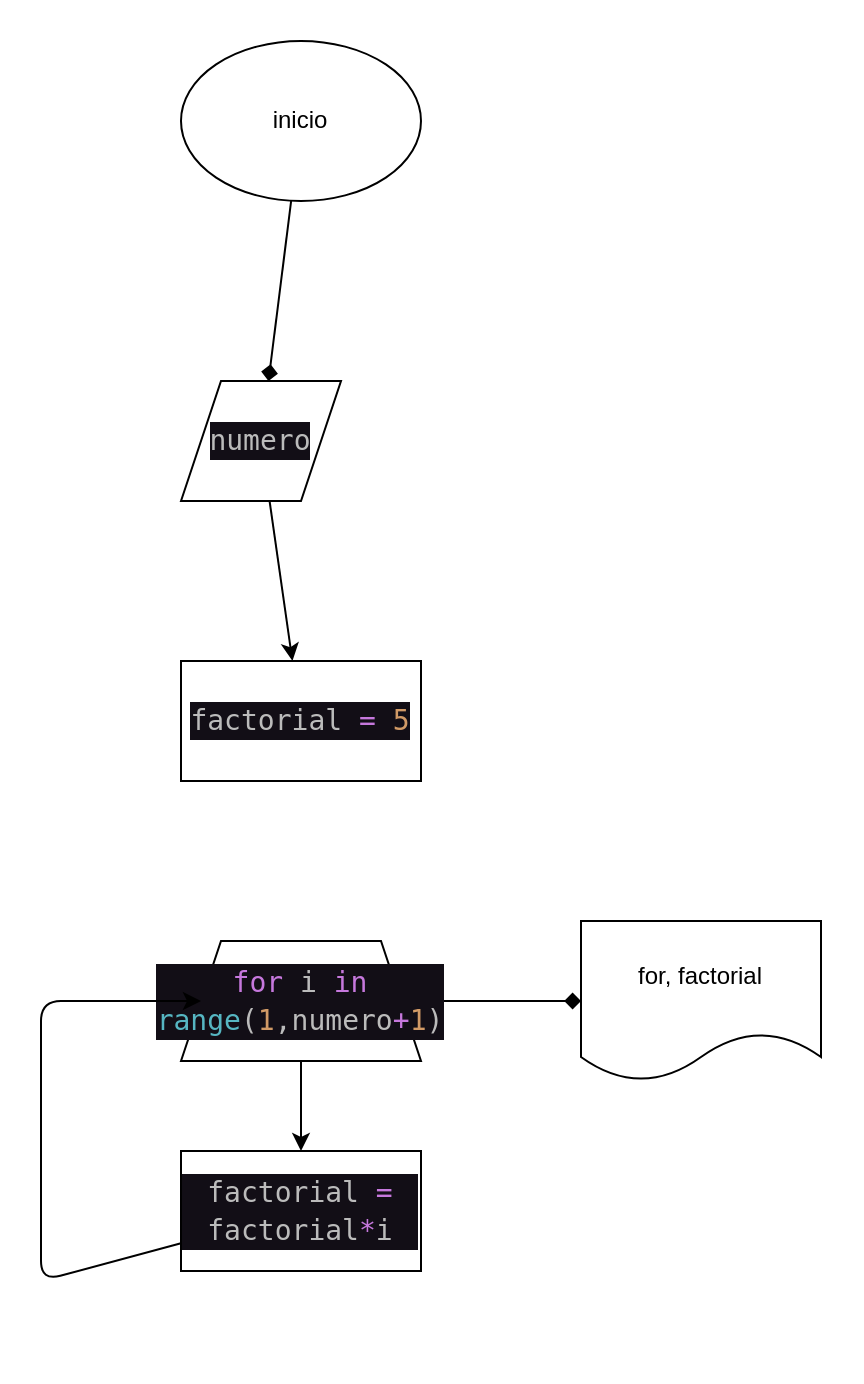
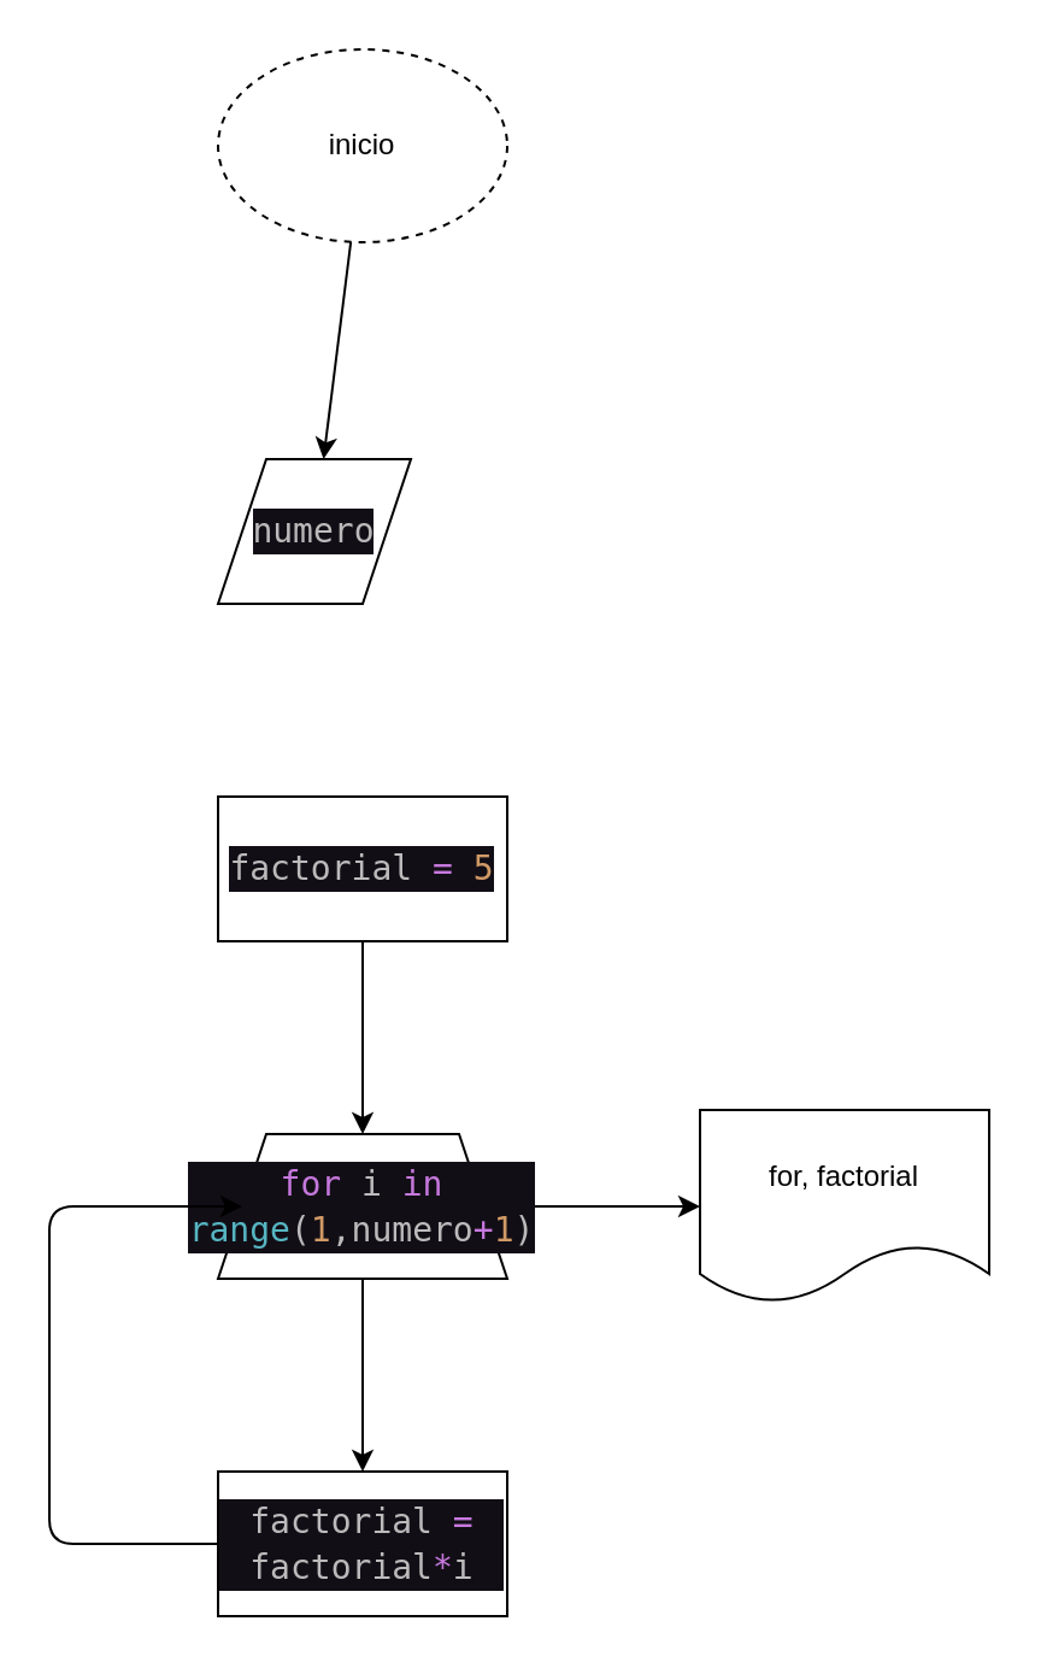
  <mxCell id="0" />
  <mxCell id="1" parent="0" />
- <mxCell id="2" value="" style="edgeStyle=none;html=1;endArrow=diamond;" edge="1" parent="1" source="3" target="5"><mxGeometry relative="1" as="geometry" /></mxCell>
- <mxCell id="3" value="inicio" style="ellipse;whiteSpace=wrap;html=1;" vertex="1" parent="1"><mxGeometry x="90" y="20" width="120" height="80" as="geometry" /></mxCell>
- <mxCell id="4" value="" style="edgeStyle=none;html=1;" edge="1" parent="1" source="5" target="7"><mxGeometry relative="1" as="geometry" /></mxCell>
+ <mxCell id="2" value="" style="edgeStyle=none;html=1;" edge="1" parent="1" source="3" target="5"><mxGeometry relative="1" as="geometry" /></mxCell>
+ <mxCell id="3" value="inicio" style="ellipse;whiteSpace=wrap;html=1;dashed=1;" vertex="1" parent="1"><mxGeometry x="90" y="20" width="120" height="80" as="geometry" /></mxCell>
  <mxCell id="5" value="&lt;div style=&quot;color: rgb(187, 187, 187); background-color: rgb(18, 14, 22); font-family: &amp;quot;Droid Sans Mono&amp;quot;, &amp;quot;monospace&amp;quot;, monospace; font-size: 14px; line-height: 19px;&quot;&gt;numero&lt;/div&gt;" style="shape=parallelogram;perimeter=parallelogramPerimeter;whiteSpace=wrap;html=1;fixedSize=1;" vertex="1" parent="1"><mxGeometry x="90" y="190" width="80" height="60" as="geometry" /></mxCell>
+ <mxCell id="6" value="" style="edgeStyle=none;html=1;" edge="1" parent="1" source="7" target="10"><mxGeometry relative="1" as="geometry" /></mxCell>
  <mxCell id="7" value="&lt;div style=&quot;color: rgb(187, 187, 187); background-color: rgb(18, 14, 22); font-family: &amp;quot;Droid Sans Mono&amp;quot;, &amp;quot;monospace&amp;quot;, monospace; font-size: 14px; line-height: 19px;&quot;&gt;factorial &lt;span style=&quot;color: #c678dd;&quot;&gt;=&lt;/span&gt; &lt;span style=&quot;color: #d19a66;&quot;&gt;5&lt;/span&gt;&lt;/div&gt;" style="whiteSpace=wrap;html=1;" vertex="1" parent="1"><mxGeometry x="90" y="330" width="120" height="60" as="geometry" /></mxCell>
  <mxCell id="8" value="" style="edgeStyle=none;html=1;" edge="1" parent="1" source="10" target="12"><mxGeometry relative="1" as="geometry" /></mxCell>
- <mxCell id="9" value="" style="edgeStyle=none;html=1;endArrow=diamond;" edge="1" parent="1" source="10" target="13"><mxGeometry relative="1" as="geometry" /></mxCell>
+ <mxCell id="9" value="" style="edgeStyle=none;html=1;" edge="1" parent="1" source="10" target="13"><mxGeometry relative="1" as="geometry" /></mxCell>
  <mxCell id="10" value="&lt;div style=&quot;color: rgb(187, 187, 187); background-color: rgb(18, 14, 22); font-family: &amp;quot;Droid Sans Mono&amp;quot;, &amp;quot;monospace&amp;quot;, monospace; font-weight: normal; font-size: 14px; line-height: 19px;&quot;&gt;&lt;div&gt;&lt;span style=&quot;color: #c678dd;&quot;&gt;for&lt;/span&gt;&lt;span style=&quot;color: #bbbbbb;&quot;&gt; i &lt;/span&gt;&lt;span style=&quot;color: #c678dd;&quot;&gt;in&lt;/span&gt;&lt;span style=&quot;color: #bbbbbb;&quot;&gt; &lt;/span&gt;&lt;span style=&quot;color: #56b6c2;&quot;&gt;range&lt;/span&gt;&lt;span style=&quot;color: #bbbbbb;&quot;&gt;(&lt;/span&gt;&lt;span style=&quot;color: #d19a66;&quot;&gt;1&lt;/span&gt;&lt;span style=&quot;color: #bbbbbb;&quot;&gt;,numero&lt;/span&gt;&lt;span style=&quot;color: #c678dd;&quot;&gt;+&lt;/span&gt;&lt;span style=&quot;color: #d19a66;&quot;&gt;1&lt;/span&gt;&lt;span style=&quot;color: #bbbbbb;&quot;&gt;)&lt;/span&gt;&lt;/div&gt;&lt;/div&gt;" style="shape=trapezoid;perimeter=trapezoidPerimeter;whiteSpace=wrap;html=1;fixedSize=1;" vertex="1" parent="1"><mxGeometry x="90" y="470" width="120" height="60" as="geometry" /></mxCell>
  <mxCell id="11" style="edgeStyle=none;html=1;entryX=0;entryY=0.5;entryDx=0;entryDy=0;" edge="1" parent="1" source="12" target="10"><mxGeometry relative="1" as="geometry"><mxPoint x="110" y="430" as="targetPoint" /><Array as="points"><mxPoint x="20" y="640" /><mxPoint x="20" y="500" /></Array></mxGeometry></mxCell>
- <mxCell id="12" value="&lt;div style=&quot;color: rgb(187, 187, 187); background-color: rgb(18, 14, 22); font-family: &amp;quot;Droid Sans Mono&amp;quot;, &amp;quot;monospace&amp;quot;, monospace; font-size: 14px; line-height: 19px;&quot;&gt;factorial &lt;span style=&quot;color: #c678dd;&quot;&gt;=&lt;/span&gt; factorial&lt;span style=&quot;color: #c678dd;&quot;&gt;*&lt;/span&gt;i&lt;/div&gt;" style="whiteSpace=wrap;html=1;" vertex="1" parent="1"><mxGeometry x="90" y="575" width="120" height="60" as="geometry" /></mxCell>
+ <mxCell id="12" value="&lt;div style=&quot;color: rgb(187, 187, 187); background-color: rgb(18, 14, 22); font-family: &amp;quot;Droid Sans Mono&amp;quot;, &amp;quot;monospace&amp;quot;, monospace; font-size: 14px; line-height: 19px;&quot;&gt;factorial &lt;span style=&quot;color: #c678dd;&quot;&gt;=&lt;/span&gt; factorial&lt;span style=&quot;color: #c678dd;&quot;&gt;*&lt;/span&gt;i&lt;/div&gt;" style="whiteSpace=wrap;html=1;" vertex="1" parent="1"><mxGeometry x="90" y="610" width="120" height="60" as="geometry" /></mxCell>
  <mxCell id="13" value="for, factorial" style="shape=document;whiteSpace=wrap;html=1;boundedLbl=1;" vertex="1" parent="1"><mxGeometry x="290" y="460" width="120" height="80" as="geometry" /></mxCell>
